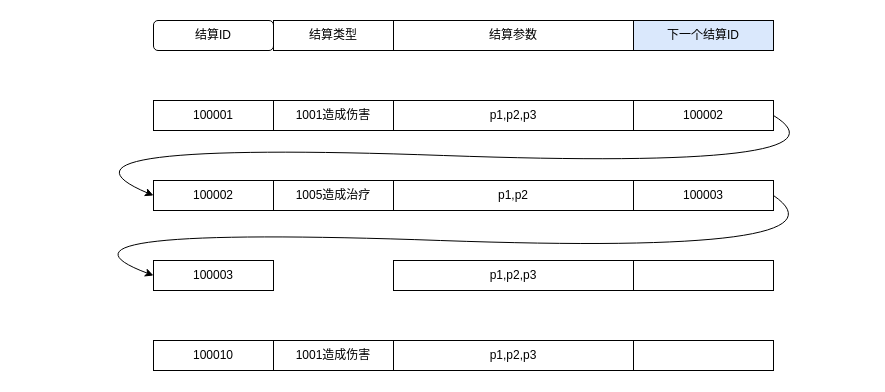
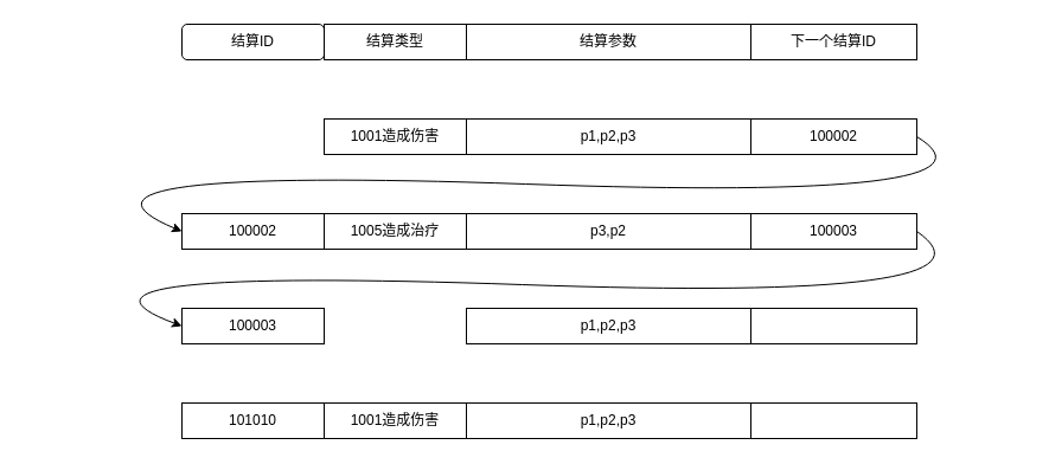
  <mxCell id="0" />
  <mxCell id="1" parent="0" />
  <mxCell id="2" value="结算ID" style="whiteSpace=wrap;html=1;rounded=1;" vertex="1" parent="1"><mxGeometry x="153" y="20" width="120" height="30" as="geometry" /></mxCell>
  <mxCell id="3" value="结算类型" style="rounded=0;whiteSpace=wrap;html=1;" vertex="1" parent="1"><mxGeometry x="273" y="20" width="120" height="30" as="geometry" /></mxCell>
  <mxCell id="4" value="结算参数" style="rounded=0;whiteSpace=wrap;html=1;" vertex="1" parent="1"><mxGeometry x="393" y="20" width="240" height="30" as="geometry" /></mxCell>
- <mxCell id="5" value="下一个结算ID" style="rounded=0;whiteSpace=wrap;html=1;fillColor=#dae8fc;" vertex="1" parent="1"><mxGeometry x="633" y="20" width="140" height="30" as="geometry" /></mxCell>
+ <mxCell id="5" value="下一个结算ID" style="rounded=0;whiteSpace=wrap;html=1;" vertex="1" parent="1"><mxGeometry x="633" y="20" width="140" height="30" as="geometry" /></mxCell>
  <mxCell id="6" value="&lt;span&gt;100002&lt;/span&gt;" style="rounded=0;whiteSpace=wrap;html=1;" vertex="1" parent="1"><mxGeometry x="153" y="180" width="120" height="30" as="geometry" /></mxCell>
  <mxCell id="7" value="1005造成治疗" style="rounded=0;whiteSpace=wrap;html=1;" vertex="1" parent="1"><mxGeometry x="273" y="180" width="120" height="30" as="geometry" /></mxCell>
- <mxCell id="8" value="p1,p2" style="rounded=0;whiteSpace=wrap;html=1;" vertex="1" parent="1"><mxGeometry x="393" y="180" width="240" height="30" as="geometry" /></mxCell>
+ <mxCell id="8" value="p3,p2" style="rounded=0;whiteSpace=wrap;html=1;" vertex="1" parent="1"><mxGeometry x="393" y="180" width="240" height="30" as="geometry" /></mxCell>
  <mxCell id="9" value="&lt;span&gt;100002&lt;/span&gt;" style="rounded=0;whiteSpace=wrap;html=1;" vertex="1" parent="1"><mxGeometry x="633" y="100" width="140" height="30" as="geometry" /></mxCell>
  <mxCell id="10" value="100003" style="rounded=0;whiteSpace=wrap;html=1;" vertex="1" parent="1"><mxGeometry x="153" y="260" width="120" height="30" as="geometry" /></mxCell>
  <mxCell id="11" value="&lt;span&gt;p1,p2,p3&lt;/span&gt;" style="rounded=0;whiteSpace=wrap;html=1;" vertex="1" parent="1"><mxGeometry x="393" y="260" width="240" height="30" as="geometry" /></mxCell>
  <mxCell id="12" value="100003" style="rounded=0;whiteSpace=wrap;html=1;" vertex="1" parent="1"><mxGeometry x="633" y="180" width="140" height="30" as="geometry" /></mxCell>
- <mxCell id="13" value="100010" style="rounded=0;whiteSpace=wrap;html=1;" vertex="1" parent="1"><mxGeometry x="153" y="340" width="120" height="30" as="geometry" /></mxCell>
+ <mxCell id="13" value="101010" style="rounded=0;whiteSpace=wrap;html=1;" vertex="1" parent="1"><mxGeometry x="153" y="340" width="120" height="30" as="geometry" /></mxCell>
  <mxCell id="14" value="1001造成伤害" style="rounded=0;whiteSpace=wrap;html=1;" vertex="1" parent="1"><mxGeometry x="273" y="340" width="120" height="30" as="geometry" /></mxCell>
  <mxCell id="15" value="&lt;span&gt;p1,p2,p3&lt;/span&gt;" style="rounded=0;whiteSpace=wrap;html=1;" vertex="1" parent="1"><mxGeometry x="393" y="340" width="240" height="30" as="geometry" /></mxCell>
  <mxCell id="16" value="" style="rounded=0;whiteSpace=wrap;html=1;" vertex="1" parent="1"><mxGeometry x="633" y="260" width="140" height="30" as="geometry" /></mxCell>
- <mxCell id="17" value="100001" style="rounded=0;whiteSpace=wrap;html=1;" vertex="1" parent="1"><mxGeometry x="153" y="100" width="120" height="30" as="geometry" /></mxCell>
  <mxCell id="18" value="1001造成伤害" style="rounded=0;whiteSpace=wrap;html=1;" vertex="1" parent="1"><mxGeometry x="273" y="100" width="120" height="30" as="geometry" /></mxCell>
  <mxCell id="19" value="p1,p2,p3" style="rounded=0;whiteSpace=wrap;html=1;" vertex="1" parent="1"><mxGeometry x="393" y="100" width="240" height="30" as="geometry" /></mxCell>
  <mxCell id="20" value="" style="rounded=0;whiteSpace=wrap;html=1;" vertex="1" parent="1"><mxGeometry x="633" y="340" width="140" height="30" as="geometry" /></mxCell>
  <mxCell id="21" value="" style="curved=1;endArrow=classic;html=1;rounded=0;exitX=1;exitY=0.5;exitDx=0;exitDy=0;entryX=0;entryY=0.5;entryDx=0;entryDy=0;" edge="1" parent="1" source="9" target="6"><mxGeometry width="50" height="50" relative="1" as="geometry"><mxPoint x="823" y="100" as="sourcePoint" /><mxPoint x="873" y="50" as="targetPoint" /><Array as="points"><mxPoint x="863" y="170" /><mxPoint x="23" y="140" /></Array></mxGeometry></mxCell>
  <mxCell id="22" value="" style="curved=1;endArrow=classic;html=1;rounded=0;exitX=1;exitY=0.5;exitDx=0;exitDy=0;entryX=0;entryY=0.5;entryDx=0;entryDy=0;" edge="1" parent="1" source="12" target="10"><mxGeometry width="50" height="50" relative="1" as="geometry"><mxPoint x="770" y="200" as="sourcePoint" /><mxPoint x="113" y="280" as="targetPoint" /><Array as="points"><mxPoint x="860" y="255" /><mxPoint x="20" y="225" /></Array></mxGeometry></mxCell>
